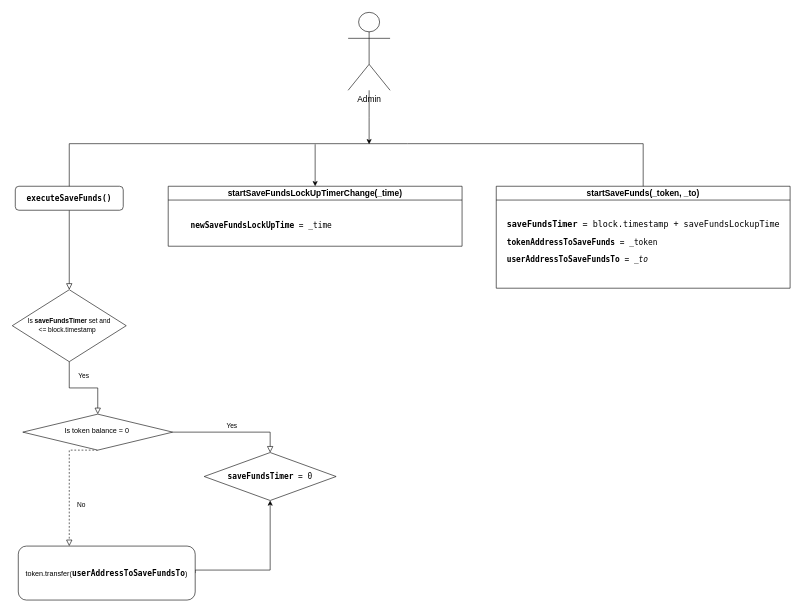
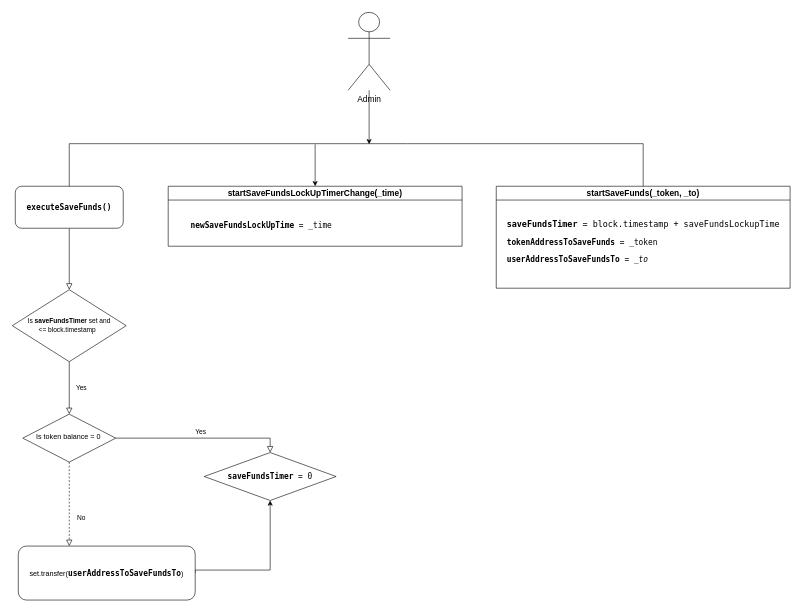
  <mxCell id="0" />
  <mxCell id="1" parent="0" />
  <mxCell id="2" value="" style="rounded=0;html=1;jettySize=auto;orthogonalLoop=1;fontSize=11;endArrow=block;endFill=0;endSize=8;strokeWidth=1;shadow=0;labelBackgroundColor=none;edgeStyle=orthogonalEdgeStyle;" parent="1" source="3" target="5" edge="1"><mxGeometry relative="1" as="geometry" /></mxCell>
- <mxCell id="3" value="&lt;pre style=&quot;font-family: &amp;#34;jetbrains mono&amp;#34; , monospace ; font-size: 9.8pt&quot;&gt;&lt;span style=&quot;background-color: rgb(255 , 255 , 255)&quot;&gt;&lt;b&gt;executeSaveFunds()&lt;/b&gt;&lt;/span&gt;&lt;/pre&gt;" style="rounded=1;whiteSpace=wrap;html=1;fontSize=12;glass=0;strokeWidth=1;shadow=0;" parent="1" vertex="1"><mxGeometry x="25" y="310" width="180" height="40" as="geometry" /></mxCell>
+ <mxCell id="3" value="&lt;pre style=&quot;font-family: &amp;#34;jetbrains mono&amp;#34; , monospace ; font-size: 9.8pt&quot;&gt;&lt;span style=&quot;background-color: rgb(255 , 255 , 255)&quot;&gt;&lt;b&gt;executeSaveFunds()&lt;/b&gt;&lt;/span&gt;&lt;/pre&gt;" style="rounded=1;whiteSpace=wrap;html=1;fontSize=12;glass=0;strokeWidth=1;shadow=0;" parent="1" vertex="1"><mxGeometry x="25" y="310" width="180" height="70" as="geometry" /></mxCell>
  <mxCell id="4" value="Yes" style="rounded=0;html=1;jettySize=auto;orthogonalLoop=1;fontSize=11;endArrow=block;endFill=0;endSize=8;strokeWidth=1;shadow=0;labelBackgroundColor=none;edgeStyle=orthogonalEdgeStyle;" parent="1" source="5" target="8" edge="1"><mxGeometry y="20" relative="1" as="geometry"><mxPoint as="offset" /></mxGeometry></mxCell>
  <mxCell id="5" value="&lt;span style=&quot;font-size: 11px&quot;&gt;Is &lt;b&gt;saveFundsTimer&lt;/b&gt; set and&lt;br&gt;&amp;lt;= block.timestamp&amp;nbsp;&amp;nbsp;&lt;/span&gt;" style="rhombus;whiteSpace=wrap;html=1;shadow=0;fontFamily=Helvetica;fontSize=12;align=center;strokeWidth=1;spacing=6;spacingTop=-4;" parent="1" vertex="1"><mxGeometry x="20" y="482.5" width="190" height="120" as="geometry" /></mxCell>
  <mxCell id="6" value="No" style="rounded=0;html=1;jettySize=auto;orthogonalLoop=1;fontSize=11;endArrow=block;endFill=0;endSize=8;strokeWidth=1;shadow=0;labelBackgroundColor=none;edgeStyle=orthogonalEdgeStyle;exitX=0.5;exitY=1;exitDx=0;exitDy=0;dashed=1;" parent="1" source="8" target="10" edge="1"><mxGeometry x="0.333" y="20" relative="1" as="geometry"><mxPoint as="offset" /><mxPoint x="110" y="940" as="targetPoint" /><Array as="points"><mxPoint x="115" y="770" /><mxPoint x="115" y="770" /></Array></mxGeometry></mxCell>
  <mxCell id="7" value="Yes" style="edgeStyle=orthogonalEdgeStyle;rounded=0;html=1;jettySize=auto;orthogonalLoop=1;fontSize=11;endArrow=block;endFill=0;endSize=8;strokeWidth=1;shadow=0;labelBackgroundColor=none;entryX=0.5;entryY=0;entryDx=0;entryDy=0;" parent="1" source="8" target="11" edge="1"><mxGeometry y="10" relative="1" as="geometry"><mxPoint as="offset" /><mxPoint x="505" y="930" as="targetPoint" /></mxGeometry></mxCell>
- <mxCell id="8" value="Is token balance = 0&amp;nbsp;" style="rhombus;whiteSpace=wrap;html=1;shadow=0;fontFamily=Helvetica;fontSize=12;align=center;strokeWidth=1;spacing=6;spacingTop=-4;" parent="1" vertex="1"><mxGeometry x="37.5" y="690" width="250" height="60" as="geometry" /></mxCell>
+ <mxCell id="8" value="Is token balance = 0&amp;nbsp;" style="rhombus;whiteSpace=wrap;html=1;shadow=0;fontFamily=Helvetica;fontSize=12;align=center;strokeWidth=1;spacing=6;spacingTop=-4;" parent="1" vertex="1"><mxGeometry x="37.5" y="690" width="155" height="80" as="geometry" /></mxCell>
  <mxCell id="9" style="edgeStyle=orthogonalEdgeStyle;rounded=0;orthogonalLoop=1;jettySize=auto;html=1;fontColor=#000000;entryX=0.5;entryY=1;entryDx=0;entryDy=0;exitX=1;exitY=0.5;exitDx=0;exitDy=0;" edge="1" parent="1" source="10" target="11"><mxGeometry relative="1" as="geometry"><mxPoint x="390" y="950" as="targetPoint" /><mxPoint x="200" y="950" as="sourcePoint" /><Array as="points"><mxPoint x="325" y="950" /><mxPoint x="450" y="950" /></Array></mxGeometry></mxCell>
- <mxCell id="10" value="token.transfer(&lt;span style=&quot;font-family: &amp;#34;jetbrains mono&amp;#34; , monospace ; font-size: 9.8pt&quot;&gt;&lt;b&gt;userAddressToSaveFundsTo&lt;/b&gt;&lt;/span&gt;&lt;span&gt;)&lt;/span&gt;" style="rounded=1;whiteSpace=wrap;html=1;fontSize=12;glass=0;strokeWidth=1;shadow=0;" parent="1" vertex="1"><mxGeometry x="30" y="910" width="295" height="90" as="geometry" /></mxCell>
+ <mxCell id="10" value="set.transfer(&lt;span style=&quot;font-family: &amp;#34;jetbrains mono&amp;#34; , monospace ; font-size: 9.8pt&quot;&gt;&lt;b&gt;userAddressToSaveFundsTo&lt;/b&gt;&lt;/span&gt;&lt;span&gt;)&lt;/span&gt;" style="rounded=1;whiteSpace=wrap;html=1;fontSize=12;glass=0;strokeWidth=1;shadow=0;" parent="1" vertex="1"><mxGeometry x="30" y="910" width="295" height="90" as="geometry" /></mxCell>
  <mxCell id="11" value="&lt;pre style=&quot;font-family: &amp;#34;jetbrains mono&amp;#34; , monospace ; font-size: 9.8pt&quot;&gt;&lt;b&gt;saveFundsTimer&lt;/b&gt; = 0&lt;/pre&gt;" style="rhombus;whiteSpace=wrap;html=1;labelBackgroundColor=none;fontColor=#000000;" vertex="1" parent="1"><mxGeometry x="340" y="754" width="220" height="80" as="geometry" /></mxCell>
  <mxCell id="12" value="startSaveFunds(_token, _to)" style="swimlane;labelBackgroundColor=none;fontSize=14;fontColor=#000000;" vertex="1" parent="1"><mxGeometry x="827" y="310" width="490" height="170" as="geometry" /></mxCell>
  <mxCell id="13" value="&lt;pre style=&quot;text-align: left ; font-family: &amp;#34;jetbrains mono&amp;#34; , monospace&quot;&gt;&lt;b&gt;saveFundsTimer&lt;/b&gt; = block.timestamp + saveFundsLockupTime&lt;/pre&gt;&lt;pre style=&quot;text-align: left ; font-family: &amp;#34;jetbrains mono&amp;#34; , monospace&quot;&gt;&lt;pre style=&quot;font-family: &amp;#34;jetbrains mono&amp;#34; , monospace ; font-size: 9.8pt&quot;&gt;&lt;b&gt;tokenAddressToSaveFunds&lt;/b&gt; = _token&lt;/pre&gt;&lt;pre style=&quot;font-family: &amp;#34;jetbrains mono&amp;#34; , monospace ; font-size: 9.8pt&quot;&gt;&lt;b style=&quot;font-size: 9.8pt ; text-align: center&quot;&gt;userAddressToSaveFundsTo&lt;/b&gt;&lt;span style=&quot;font-size: 9.8pt ; text-align: center&quot;&gt;&amp;nbsp;=&amp;nbsp;&lt;/span&gt;&lt;i style=&quot;font-size: 9.8pt ; text-align: center&quot;&gt;_to&lt;/i&gt;&lt;/pre&gt;&lt;/pre&gt;" style="text;html=1;align=center;verticalAlign=middle;resizable=0;points=[];autosize=1;strokeColor=none;fillColor=none;fontSize=14;fontColor=#000000;" vertex="1" parent="12"><mxGeometry x="10" y="37.5" width="470" height="110" as="geometry" /></mxCell>
  <mxCell id="14" value="startSaveFundsLockUpTimerChange(_time)" style="swimlane;labelBackgroundColor=none;fontSize=14;fontColor=#000000;" vertex="1" parent="1"><mxGeometry x="280" y="310" width="490" height="100" as="geometry" /></mxCell>
  <mxCell id="15" value="&lt;pre style=&quot;font-family: &amp;#34;jetbrains mono&amp;#34; , monospace ; font-size: 9.8pt&quot;&gt;&lt;b&gt;newSaveFundsLockUpTime&lt;/b&gt; = _time&lt;/pre&gt;" style="text;html=1;align=center;verticalAlign=middle;resizable=0;points=[];autosize=1;strokeColor=none;fillColor=none;fontSize=14;fontColor=#000000;" vertex="1" parent="14"><mxGeometry x="30" y="40" width="250" height="50" as="geometry" /></mxCell>
  <mxCell id="16" value="" style="edgeStyle=orthogonalEdgeStyle;rounded=0;orthogonalLoop=1;jettySize=auto;html=1;fontSize=14;fontColor=#000000;" edge="1" parent="1" source="17"><mxGeometry relative="1" as="geometry"><mxPoint x="615" as="targetPoint" y="240" /></mxGeometry></mxCell>
  <mxCell id="17" value="Admin&lt;br&gt;" style="shape=umlActor;verticalLabelPosition=bottom;verticalAlign=top;html=1;outlineConnect=0;labelBackgroundColor=none;fontSize=14;fontColor=#000000;" vertex="1" parent="1"><mxGeometry x="580" y="20" width="70" height="130" as="geometry" /></mxCell>
  <mxCell id="18" value="" style="endArrow=none;html=1;rounded=0;fontSize=14;fontColor=#000000;exitX=0.5;exitY=0;exitDx=0;exitDy=0;entryX=0.5;entryY=0;entryDx=0;entryDy=0;" edge="1" parent="1" source="3" target="12"><mxGeometry width="50" height="50" relative="1" as="geometry"><mxPoint x="114" y="239" as="sourcePoint" /><mxPoint x="1130" y="239" as="targetPoint" /><Array as="points"><mxPoint x="115" y="239" /><mxPoint x="679" y="239" /><mxPoint x="1072" y="239" /></Array></mxGeometry></mxCell>
  <mxCell id="19" value="" style="endArrow=classic;html=1;rounded=0;fontSize=14;fontColor=#000000;entryX=0.5;entryY=0;entryDx=0;entryDy=0;" edge="1" parent="1" target="14"><mxGeometry width="50" height="50" relative="1" as="geometry"><mxPoint x="525" as="sourcePoint" y="240" /><mxPoint x="600" y="410" as="targetPoint" /></mxGeometry></mxCell>
